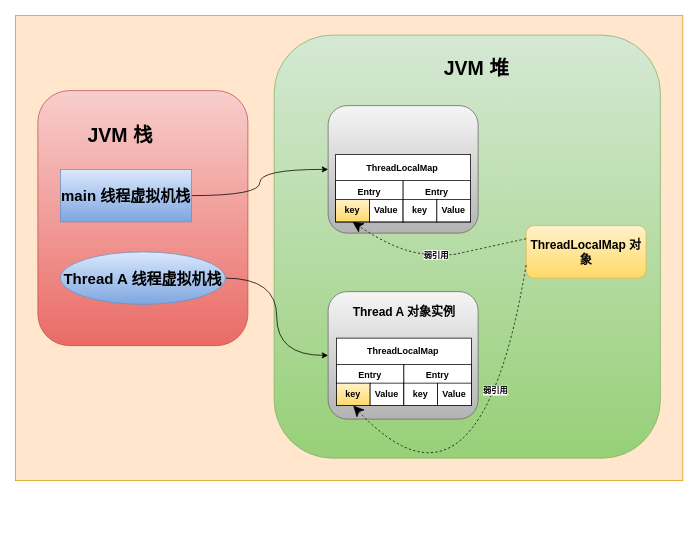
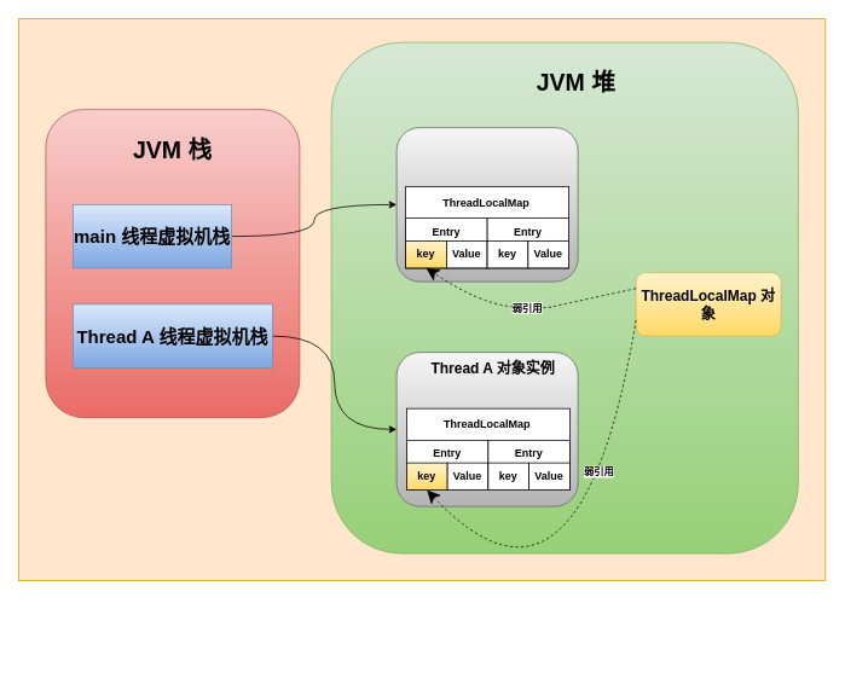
  <mxCell id="0" />
  <mxCell id="1" parent="0" />
  <mxCell id="2" value="" style="rounded=0;whiteSpace=wrap;html=1;strokeColor=#d79b00;fillColor=#ffe6cc;" vertex="1" parent="1"><mxGeometry x="20" y="20" width="890" height="620" as="geometry" /></mxCell>
  <mxCell id="3" value="" style="rounded=1;whiteSpace=wrap;html=1;gradientColor=#97d077;fillColor=#d5e8d4;strokeColor=#82b366;fontStyle=1" vertex="1" parent="1"><mxGeometry x="365" y="46" width="515" height="564" as="geometry" /></mxCell>
  <mxCell id="4" value="" style="rounded=1;whiteSpace=wrap;html=1;fontStyle=1;gradientColor=#b3b3b3;fillColor=#f5f5f5;strokeColor=#666666;" vertex="1" parent="1"><mxGeometry x="437" y="388" width="200" height="170" as="geometry" /></mxCell>
  <mxCell id="5" value="" style="rounded=1;whiteSpace=wrap;html=1;fontStyle=1;gradientColor=#b3b3b3;fillColor=#f5f5f5;strokeColor=#666666;" parent="1" vertex="1"><mxGeometry x="437" y="140" width="200" height="170" as="geometry" /></mxCell>
  <mxCell id="6" value="" style="rounded=0;whiteSpace=wrap;html=1;fontStyle=1;" parent="1" vertex="1"><mxGeometry x="447" y="205" width="180" height="90" as="geometry" /></mxCell>
  <mxCell id="7" value="" style="rounded=0;whiteSpace=wrap;html=1;fontStyle=1" parent="1" vertex="1"><mxGeometry x="447" y="240" width="90" height="55" as="geometry" /></mxCell>
  <mxCell id="8" value="" style="rounded=1;whiteSpace=wrap;html=1;fontStyle=1;gradientColor=#ea6b66;fillColor=#f8cecc;strokeColor=#b85450;" parent="1" vertex="1"><mxGeometry x="50" y="120" width="280" height="340" as="geometry" /></mxCell>
  <mxCell id="9" style="edgeStyle=orthogonalEdgeStyle;curved=1;orthogonalLoop=1;jettySize=auto;html=1;exitX=1;exitY=0.5;exitDx=0;exitDy=0;entryX=0;entryY=0.5;entryDx=0;entryDy=0;strokeColor=#000000;fontStyle=1" parent="1" source="10" target="5" edge="1"><mxGeometry relative="1" as="geometry" /></mxCell>
  <mxCell id="10" value="&lt;span style=&quot;white-space: normal&quot;&gt;&lt;font style=&quot;font-size: 20px&quot;&gt;main 线程虚拟机栈&lt;/font&gt;&lt;/span&gt;" style="rounded=0;whiteSpace=wrap;html=1;fontStyle=1;gradientColor=#7ea6e0;fillColor=#dae8fc;strokeColor=#6c8ebf;" parent="1" vertex="1"><mxGeometry x="80" y="225" width="175" height="70" as="geometry" /></mxCell>
  <mxCell id="11" value="&lt;font style=&quot;font-size: 16px&quot;&gt;ThreadLocalMap 对象&lt;/font&gt;" style="rounded=1;whiteSpace=wrap;html=1;fontStyle=1;fillColor=#fff2cc;strokeColor=#d6b656;gradientColor=#ffd966;" parent="1" vertex="1"><mxGeometry x="701" y="300" width="160" height="70" as="geometry" /></mxCell>
  <mxCell id="12" value="ThreadLocalMap" style="text;html=1;strokeColor=none;fillColor=none;align=center;verticalAlign=middle;whiteSpace=wrap;rounded=0;fontStyle=1" parent="1" vertex="1"><mxGeometry x="516" y="215" width="40" height="15" as="geometry" /></mxCell>
  <mxCell id="13" value="Entry" style="text;html=1;strokeColor=none;fillColor=none;align=center;verticalAlign=middle;whiteSpace=wrap;rounded=0;fontStyle=1" parent="1" vertex="1"><mxGeometry x="471.5" y="245" width="40" height="20" as="geometry" /></mxCell>
  <mxCell id="14" value="key" style="rounded=0;whiteSpace=wrap;html=1;fontStyle=1;gradientColor=#ffd966;fillColor=#fff2cc;strokeColor=#000000;" parent="1" vertex="1"><mxGeometry x="447" y="265" width="45" height="30" as="geometry" /></mxCell>
  <mxCell id="15" value="Value" style="rounded=0;whiteSpace=wrap;html=1;fontStyle=1" parent="1" vertex="1"><mxGeometry x="492" y="265" width="45" height="30" as="geometry" /></mxCell>
  <mxCell id="16" style="edgeStyle=orthogonalEdgeStyle;curved=1;orthogonalLoop=1;jettySize=auto;html=1;exitX=1;exitY=0.5;exitDx=0;exitDy=0;entryX=0;entryY=0.5;entryDx=0;entryDy=0;strokeColor=#000000;fontStyle=1" parent="1" source="17" target="4" edge="1"><mxGeometry relative="1" as="geometry"><mxPoint x="574" y="415" as="targetPoint" /></mxGeometry></mxCell>
- <mxCell id="17" value="&lt;span style=&quot;white-space: normal&quot;&gt;&lt;font style=&quot;font-size: 20px&quot;&gt;Thread A 线程虚拟机栈&lt;/font&gt;&lt;/span&gt;" style="ellipse;whiteSpace=wrap;html=1;fontStyle=1;gradientColor=#7ea6e0;fillColor=#dae8fc;strokeColor=#6c8ebf;" parent="1" vertex="1"><mxGeometry x="80" y="335" width="220" height="70" as="geometry" /></mxCell>
+ <mxCell id="17" value="&lt;span style=&quot;white-space: normal&quot;&gt;&lt;font style=&quot;font-size: 20px&quot;&gt;Thread A 线程虚拟机栈&lt;/font&gt;&lt;/span&gt;" style="rounded=0;whiteSpace=wrap;html=1;fontStyle=1;gradientColor=#7ea6e0;fillColor=#dae8fc;strokeColor=#6c8ebf;" parent="1" vertex="1"><mxGeometry x="80" y="335" width="220" height="70" as="geometry" /></mxCell>
  <mxCell id="18" value="&lt;font style=&quot;font-size: 26px&quot;&gt;JVM 堆&lt;/font&gt;" style="text;html=1;strokeColor=none;fillColor=none;align=center;verticalAlign=middle;whiteSpace=wrap;rounded=0;fontStyle=1" vertex="1" parent="1"><mxGeometry x="589" y="80" width="92" height="20" as="geometry" /></mxCell>
- <mxCell id="19" value="&lt;span style=&quot;&quot;&gt;&lt;font style=&quot;font-size: 26px&quot;&gt;JVM 栈&lt;/font&gt;&lt;/span&gt;" style="text;html=1;strokeColor=none;fillColor=none;align=center;verticalAlign=middle;whiteSpace=wrap;rounded=0;fontStyle=1" vertex="1" parent="1"><mxGeometry x="92" y="170" width="136" height="20" as="geometry" /></mxCell>
+ <mxCell id="19" value="&lt;span style=&quot;&quot;&gt;&lt;font style=&quot;font-size: 26px&quot;&gt;JVM 栈&lt;/font&gt;&lt;/span&gt;" style="text;html=1;strokeColor=none;fillColor=none;align=center;verticalAlign=middle;whiteSpace=wrap;rounded=0;fontStyle=1" vertex="1" parent="1"><mxGeometry x="122" y="155" width="136" height="20" as="geometry" /></mxCell>
  <mxCell id="20" value="" style="rounded=0;whiteSpace=wrap;html=1;fontStyle=1" vertex="1" parent="1"><mxGeometry x="537" y="240" width="90" height="55" as="geometry" /></mxCell>
  <mxCell id="21" value="Entry" style="text;html=1;strokeColor=none;fillColor=none;align=center;verticalAlign=middle;whiteSpace=wrap;rounded=0;fontStyle=1" vertex="1" parent="1"><mxGeometry x="561.5" y="245" width="40" height="20" as="geometry" /></mxCell>
  <mxCell id="22" value="key" style="rounded=0;whiteSpace=wrap;html=1;fontStyle=1" vertex="1" parent="1"><mxGeometry x="537" y="265" width="45" height="30" as="geometry" /></mxCell>
  <mxCell id="23" value="Value" style="rounded=0;whiteSpace=wrap;html=1;fontStyle=1" vertex="1" parent="1"><mxGeometry x="582" y="265" width="45" height="30" as="geometry" /></mxCell>
  <mxCell id="24" value="" style="rounded=0;whiteSpace=wrap;html=1;fontStyle=1;" vertex="1" parent="1"><mxGeometry x="448" y="450" width="180" height="90" as="geometry" /></mxCell>
  <mxCell id="25" value="" style="rounded=0;whiteSpace=wrap;html=1;fontStyle=1" vertex="1" parent="1"><mxGeometry x="448" y="485" width="90" height="55" as="geometry" /></mxCell>
  <mxCell id="26" value="ThreadLocalMap" style="text;html=1;strokeColor=none;fillColor=none;align=center;verticalAlign=middle;whiteSpace=wrap;rounded=0;fontStyle=1" vertex="1" parent="1"><mxGeometry x="517" y="460" width="40" height="15" as="geometry" /></mxCell>
- <mxCell id="27" value="&lt;font style=&quot;font-size: 16px&quot;&gt;Thread A 对象实例&lt;/font&gt;" style="text;html=1;strokeColor=none;fillColor=none;align=center;verticalAlign=middle;whiteSpace=wrap;rounded=0;fontStyle=1" vertex="1" parent="1"><mxGeometry x="463.5" y="405" width="149" height="20" as="geometry" /></mxCell>
+ <mxCell id="27" value="&lt;font style=&quot;font-size: 16px&quot;&gt;Thread A 对象实例&lt;/font&gt;" style="text;html=1;strokeColor=none;fillColor=none;align=center;verticalAlign=middle;whiteSpace=wrap;rounded=0;fontStyle=1" vertex="1" parent="1"><mxGeometry x="468.5" y="395" width="149" height="20" as="geometry" /></mxCell>
  <mxCell id="28" value="Entry" style="text;html=1;strokeColor=none;fillColor=none;align=center;verticalAlign=middle;whiteSpace=wrap;rounded=0;fontStyle=1" vertex="1" parent="1"><mxGeometry x="472.5" y="490" width="40" height="20" as="geometry" /></mxCell>
  <mxCell id="29" value="key" style="rounded=0;whiteSpace=wrap;html=1;fontStyle=1;gradientColor=#ffd966;fillColor=#fff2cc;strokeColor=#000000;" vertex="1" parent="1"><mxGeometry x="448" y="510" width="45" height="30" as="geometry" /></mxCell>
  <mxCell id="30" value="Value" style="rounded=0;whiteSpace=wrap;html=1;fontStyle=1" vertex="1" parent="1"><mxGeometry x="493" y="510" width="45" height="30" as="geometry" /></mxCell>
  <mxCell id="31" value="" style="rounded=0;whiteSpace=wrap;html=1;fontStyle=1" vertex="1" parent="1"><mxGeometry x="538" y="485" width="90" height="55" as="geometry" /></mxCell>
  <mxCell id="32" value="Entry" style="text;html=1;strokeColor=none;fillColor=none;align=center;verticalAlign=middle;whiteSpace=wrap;rounded=0;fontStyle=1" vertex="1" parent="1"><mxGeometry x="562.5" y="490" width="40" height="20" as="geometry" /></mxCell>
  <mxCell id="33" value="key" style="rounded=0;whiteSpace=wrap;html=1;fontStyle=1" vertex="1" parent="1"><mxGeometry x="538" y="510" width="45" height="30" as="geometry" /></mxCell>
  <mxCell id="34" value="Value" style="rounded=0;whiteSpace=wrap;html=1;fontStyle=1" vertex="1" parent="1"><mxGeometry x="583" y="510" width="45" height="30" as="geometry" /></mxCell>
  <mxCell id="35" value="弱引用" style="endArrow=classic;endSize=12;dashed=1;html=1;entryX=0.5;entryY=1;entryDx=0;entryDy=0;exitX=0;exitY=0.25;exitDx=0;exitDy=0;curved=1;endFill=1;fontStyle=1" edge="1" parent="1" source="11" target="14"><mxGeometry width="160" relative="1" as="geometry"><mxPoint x="940" y="270" as="sourcePoint" /><mxPoint x="1100" y="270" as="targetPoint" /><Array as="points"><mxPoint y="335" x="620" /><mxPoint x="600" y="340" /><mxPoint x="530" y="335" /></Array></mxGeometry></mxCell>
  <mxCell id="36" value="弱引用" style="endArrow=classic;endSize=12;dashed=1;html=1;entryX=0.5;entryY=1;entryDx=0;entryDy=0;exitX=0;exitY=0.75;exitDx=0;exitDy=0;curved=1;endFill=1;fontStyle=1" edge="1" parent="1" source="11" target="29"><mxGeometry x="-0.446" y="-13" width="160" relative="1" as="geometry"><mxPoint x="740" y="410" as="sourcePoint" /><mxPoint x="900" y="410" as="targetPoint" /><Array as="points"><mxPoint x="640" y="720" /></Array><mxPoint as="offset" /></mxGeometry></mxCell>
